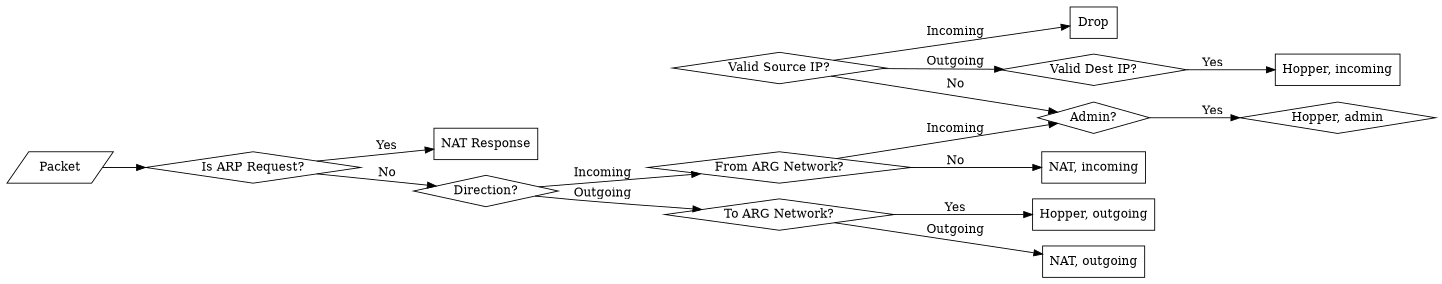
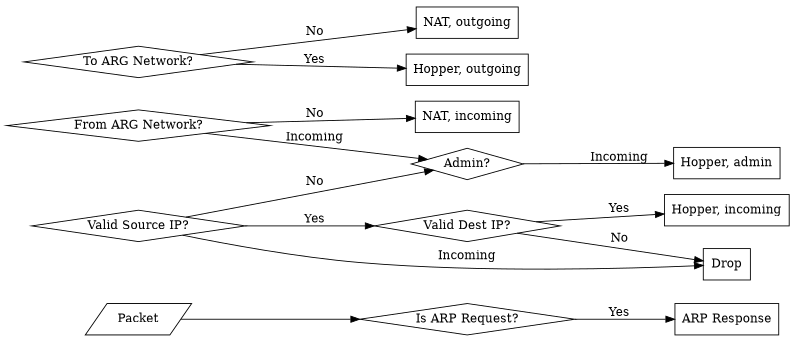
  digraph {
    rankdir=LR
    node [shape=diamond]
    n1 [label="Is ARP Request?"]
-   n2 [label="NAT Response" shape=rectangle]
-   n3 [label="Direction?"]
+   n2 [label="ARP Response" shape=rectangle]
    n4 [label="From ARG Network?"]
    n5 [label="To ARG Network?"]
    n6 [label=Packet shape=parallelogram]
    n7 [label="Admin?"]
    n8 [label="NAT, incoming" shape=rectangle]
    n9 [label="NAT, outgoing" shape=rectangle]
    n10 [label="Hopper, outgoing" shape=rectangle]
-   n11 [label="Hopper, admin"]
+   n11 [label="Hopper, admin" shape=rectangle]
    n12 [label="Valid Source IP?"]
    n13 [label="Valid Dest IP?"]
    n14 [label=Drop shape=rectangle]
    n15 [label="Hopper, incoming" shape=rectangle]
    n1 -> n2 [label=Yes]
-   n1 -> n3 [label=No]
-   n3 -> n4 [label=Incoming]
-   n3 -> n5 [label=Outgoing]
    n4 -> n7 [label=Incoming]
    n4 -> n8 [label=No]
-   n5 -> n9 [label=Outgoing]
+   n5 -> n9 [label=No]
    n5 -> n10 [label=Yes]
    n6 -> n1
-   n7 -> n11 [label=Yes]
+   n7 -> n11 [label=Incoming]
    n12 -> n7 [label=No]
-   n12 -> n13 [label=Outgoing]
+   n12 -> n13 [label=Yes]
    n12 -> n14 [label=Incoming]
+   n13 -> n14 [label=No]
    n13 -> n15 [label=Yes]
  }
